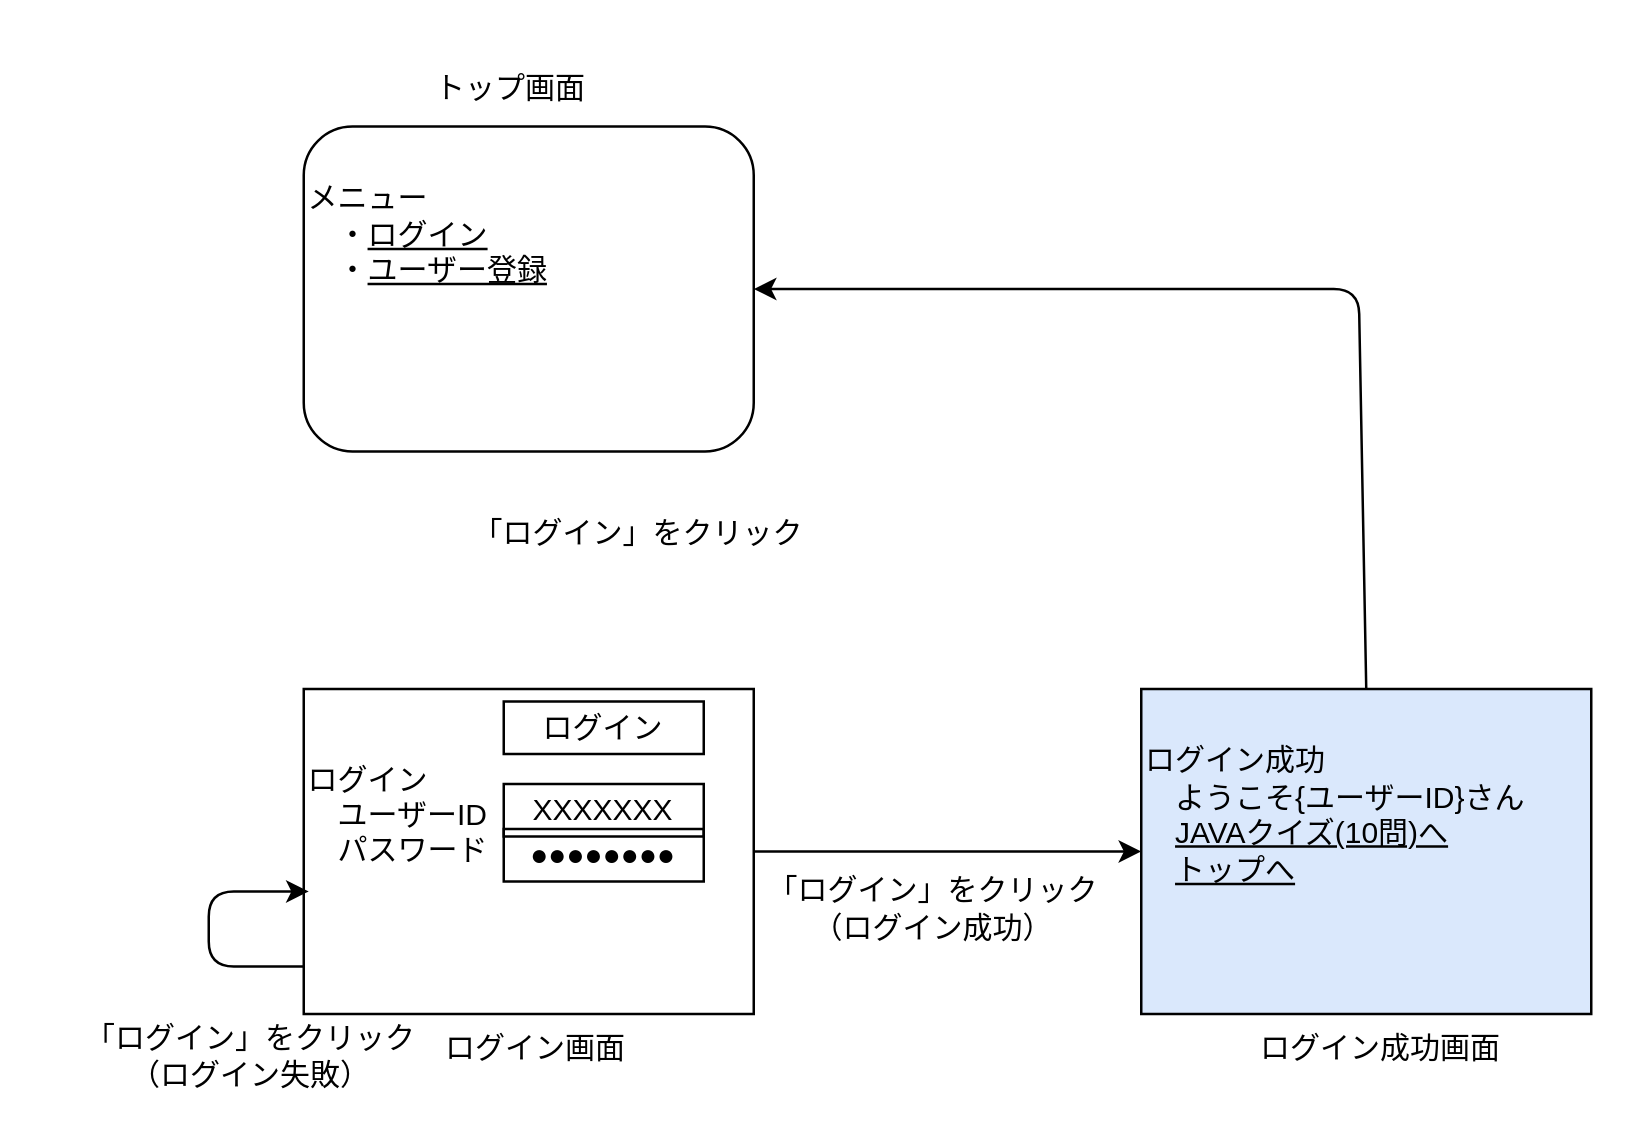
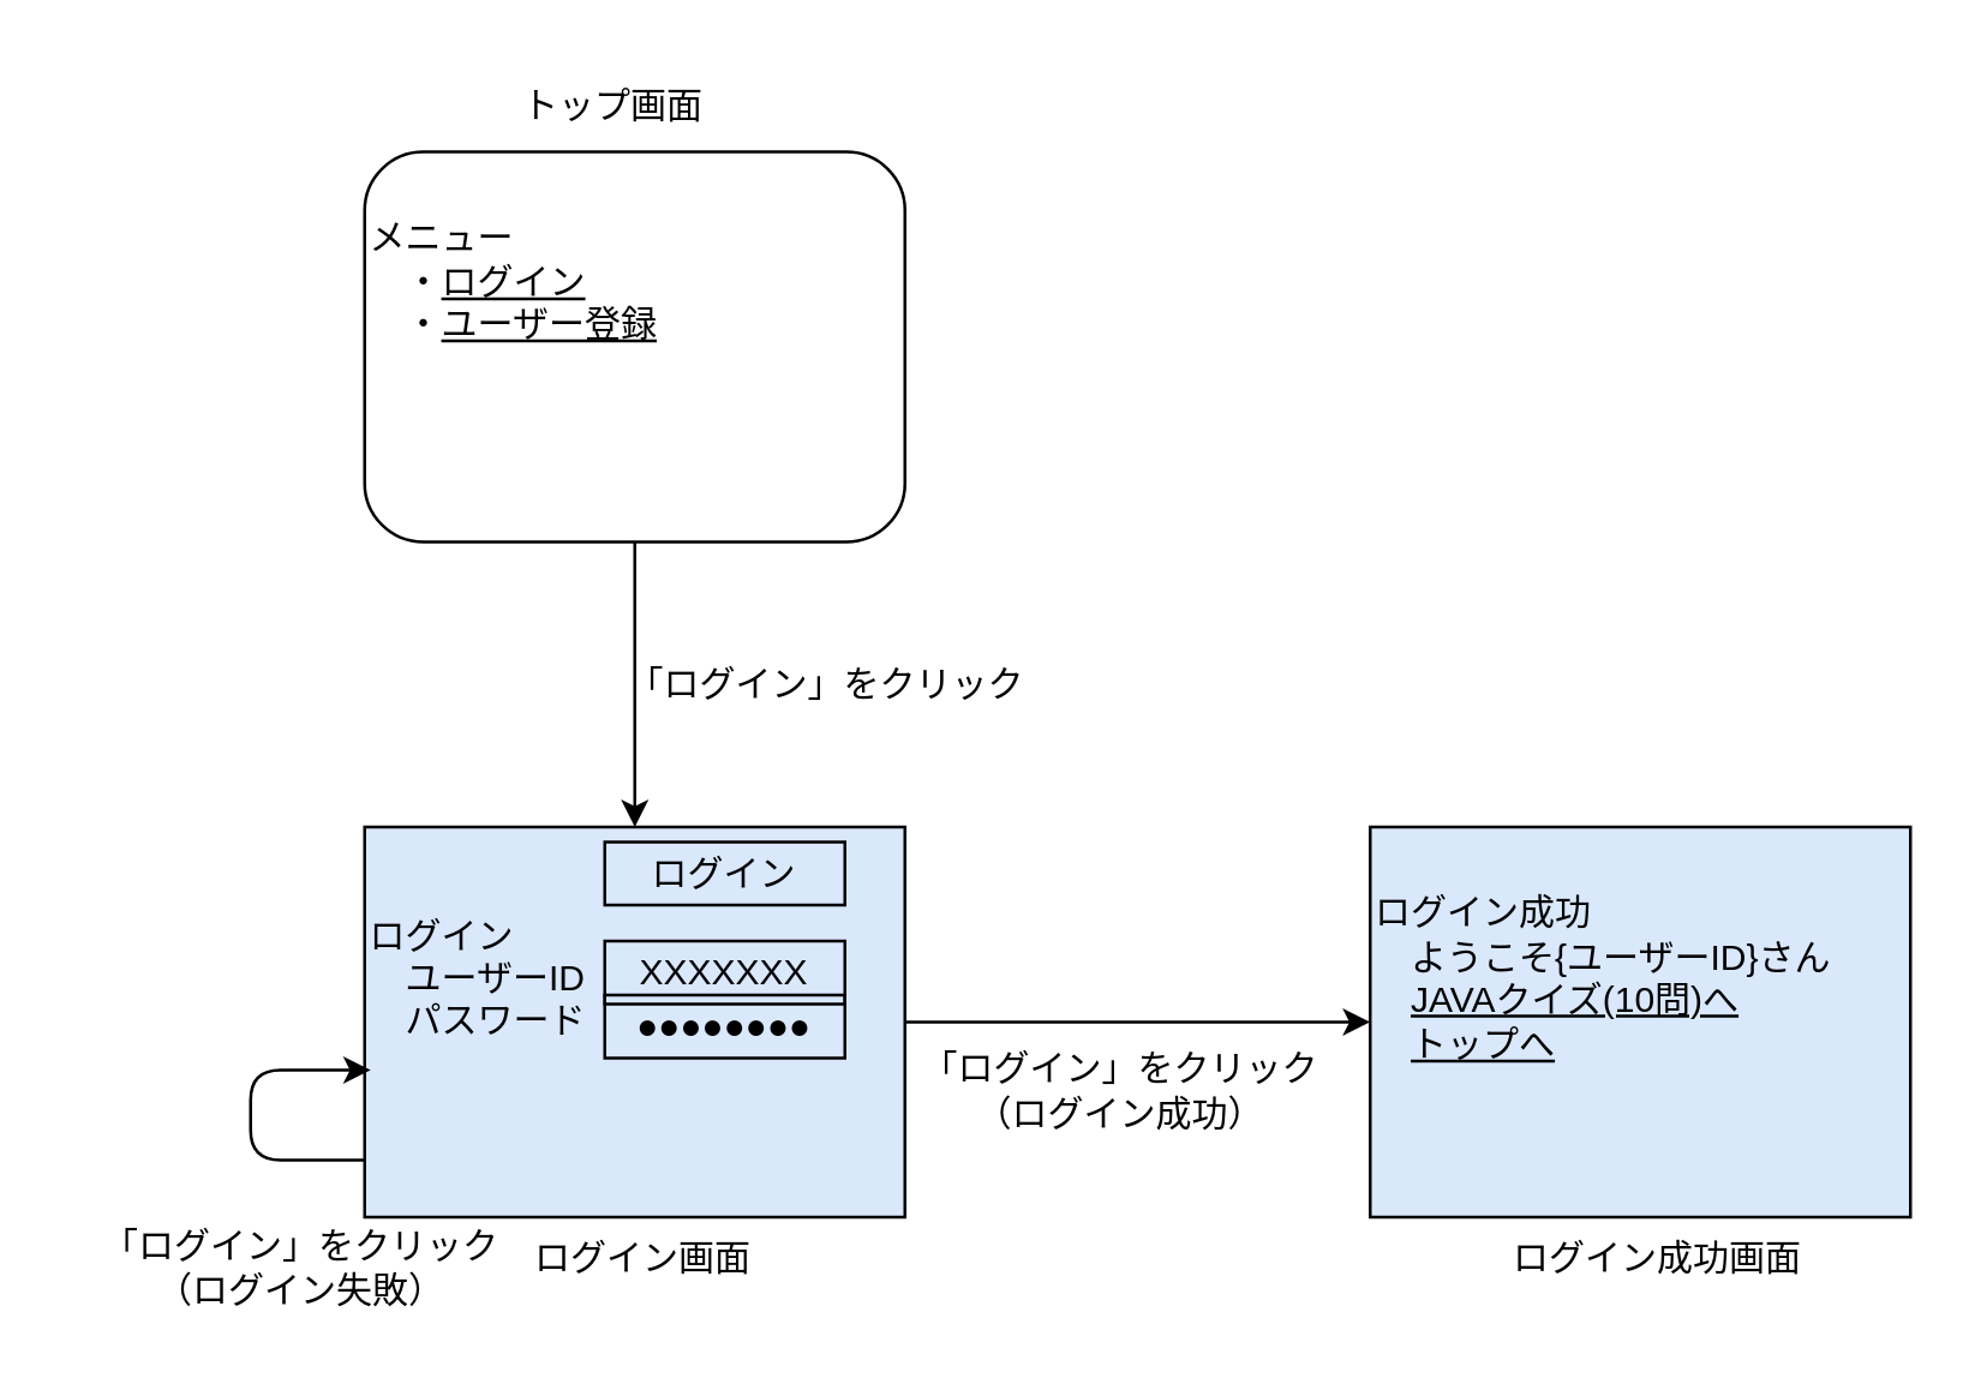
  <mxCell id="0" />
  <mxCell id="1" parent="0" />
  <mxCell id="2" value="メニュー&lt;br&gt;　・&lt;u&gt;ログイン&lt;/u&gt;&lt;br&gt;　・&lt;u&gt;ユーザー登録&lt;br&gt;&lt;br&gt;&lt;br&gt;&lt;br&gt;&lt;/u&gt;" style="whiteSpace=wrap;html=1;align=left;rounded=1;" parent="1" vertex="1"><mxGeometry x="121" y="50" width="180" height="130" as="geometry" /></mxCell>
- <mxCell id="3" value="ログイン&lt;br&gt;　ユーザーID&lt;br&gt;　パスワード&lt;br&gt;&lt;br&gt;&lt;br&gt;" style="rounded=0;whiteSpace=wrap;html=1;align=left;" parent="1" vertex="1"><mxGeometry x="121" y="275" width="180" height="130" as="geometry" /></mxCell>
+ <mxCell id="3" value="ログイン&lt;br&gt;　ユーザーID&lt;br&gt;　パスワード&lt;br&gt;&lt;br&gt;&lt;br&gt;" style="rounded=0;whiteSpace=wrap;html=1;align=left;fillColor=#dae8fc;" parent="1" vertex="1"><mxGeometry x="121" y="275" width="180" height="130" as="geometry" /></mxCell>
  <mxCell id="4" value="XXXXXXX" style="text;html=1;strokeColor=default;fillColor=none;align=center;verticalAlign=middle;whiteSpace=wrap;rounded=0;" parent="1" vertex="1"><mxGeometry x="201" y="313" width="80" height="21" as="geometry" /></mxCell>
  <mxCell id="5" value="●●●●●●●●" style="text;html=1;strokeColor=default;fillColor=none;align=center;verticalAlign=middle;whiteSpace=wrap;rounded=0;" parent="1" vertex="1"><mxGeometry x="201" y="331" width="80" height="21" as="geometry" /></mxCell>
  <mxCell id="6" value="ログイン" style="text;html=1;strokeColor=default;fillColor=none;align=center;verticalAlign=middle;whiteSpace=wrap;rounded=0;" parent="1" vertex="1"><mxGeometry x="201" y="280" width="80" height="21" as="geometry" /></mxCell>
  <mxCell id="7" value="ログイン成功&lt;br&gt;　ようこそ{ユーザーID}さん&lt;br&gt;　&lt;u&gt;JAVAクイズ(10問)へ&lt;br&gt;&lt;/u&gt;　&lt;u&gt;トップへ&lt;br&gt;&lt;/u&gt;&lt;u&gt;&lt;br&gt;&lt;br&gt;&lt;/u&gt;" style="rounded=0;whiteSpace=wrap;html=1;align=left;fillColor=#dae8fc;" parent="1" vertex="1"><mxGeometry x="456" y="275" width="180" height="130" as="geometry" /></mxCell>
- <mxCell id="8" value="" style="endArrow=classic;html=1;exitX=0.5;exitY=0;exitDx=0;exitDy=0;entryX=1;entryY=0.5;entryDx=0;entryDy=0;" parent="1" source="7" target="2" edge="1"><mxGeometry width="50" height="50" relative="1" as="geometry"><mxPoint x="333" y="250" as="sourcePoint" /><mxPoint x="383" y="200" as="targetPoint" /><Array as="points"><mxPoint x="543" y="115" /></Array></mxGeometry></mxCell>
- <mxCell id="9" value="「ログイン」をクリック" style="text;html=1;strokeColor=none;fillColor=none;align=center;verticalAlign=middle;whiteSpace=wrap;rounded=0;" parent="1" vertex="1"><mxGeometry x="175" y="198" width="160" height="30" as="geometry" /></mxCell>
+ <mxCell id="9" value="「ログイン」をクリック" style="text;html=1;strokeColor=none;fillColor=none;align=center;verticalAlign=middle;whiteSpace=wrap;rounded=0;" parent="1" vertex="1"><mxGeometry x="195" y="213" width="160" height="30" as="geometry" /></mxCell>
+ <mxCell id="10" value="" style="endArrow=classic;html=1;exitX=0.5;exitY=1;exitDx=0;exitDy=0;entryX=0.5;entryY=0;entryDx=0;entryDy=0;" parent="1" source="2" target="3" edge="1"><mxGeometry width="50" height="50" relative="1" as="geometry"><mxPoint x="333" y="230" as="sourcePoint" /><mxPoint x="383" y="180" as="targetPoint" /></mxGeometry></mxCell>
  <mxCell id="11" value="「ログイン」をクリック&lt;br&gt;（ログイン成功）" style="text;html=1;strokeColor=none;fillColor=none;align=center;verticalAlign=middle;whiteSpace=wrap;rounded=0;" parent="1" vertex="1"><mxGeometry x="293" y="348" width="160" height="30" as="geometry" /></mxCell>
  <mxCell id="12" value="" style="endArrow=classic;html=1;exitX=1;exitY=0.5;exitDx=0;exitDy=0;entryX=0;entryY=0.5;entryDx=0;entryDy=0;" parent="1" source="3" target="7" edge="1"><mxGeometry width="50" height="50" relative="1" as="geometry"><mxPoint x="333" y="230" as="sourcePoint" /><mxPoint x="383" y="180" as="targetPoint" /></mxGeometry></mxCell>
  <mxCell id="13" value="トップ画面" style="text;html=1;strokeColor=none;fillColor=none;align=center;verticalAlign=middle;whiteSpace=wrap;rounded=0;" parent="1" vertex="1"><mxGeometry x="124" y="20" width="160" height="30" as="geometry" /></mxCell>
  <mxCell id="14" value="ログイン画面" style="text;html=1;strokeColor=none;fillColor=none;align=center;verticalAlign=middle;whiteSpace=wrap;rounded=0;" parent="1" vertex="1"><mxGeometry x="134" y="404" width="160" height="30" as="geometry" /></mxCell>
  <mxCell id="15" value="ログイン成功画面" style="text;html=1;strokeColor=none;fillColor=none;align=center;verticalAlign=middle;whiteSpace=wrap;rounded=0;" parent="1" vertex="1"><mxGeometry x="472" y="404" width="160" height="30" as="geometry" /></mxCell>
  <mxCell id="16" value="「ログイン」をクリック&lt;br&gt;（ログイン失敗）" style="text;html=1;strokeColor=none;fillColor=none;align=center;verticalAlign=middle;whiteSpace=wrap;rounded=0;" parent="1" vertex="1"><mxGeometry x="20" y="407" width="160" height="30" as="geometry" /></mxCell>
  <mxCell id="17" value="" style="endArrow=classic;html=1;exitX=0;exitY=0.5;exitDx=0;exitDy=0;" parent="1" edge="1"><mxGeometry width="50" height="50" relative="1" as="geometry"><mxPoint x="121" y="386" as="sourcePoint" /><mxPoint x="123" y="356" as="targetPoint" /><Array as="points"><mxPoint x="83" y="386" /><mxPoint x="83" y="356" /></Array></mxGeometry></mxCell>
